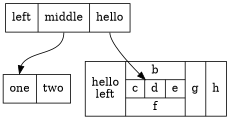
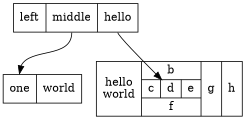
  digraph {
    node [shape=record]
    n1 [label="<f0> left |<f1> middle |<f2> hello"]
-   n2 [label="<f0> one |<f1> two"]
-   n3 [label="hello\nleft | { b | {c |<here> d| e} | f} | g | h"]
+   n2 [label="<f0> one |<f1> world"]
+   n3 [label="hello\nworld | { b | {c |<here> d| e} | f} | g | h"]
    n1 -> n2 [headport=f0 tailport=f1]
    n1 -> n3 [headport=here tailport=f2]
  }
